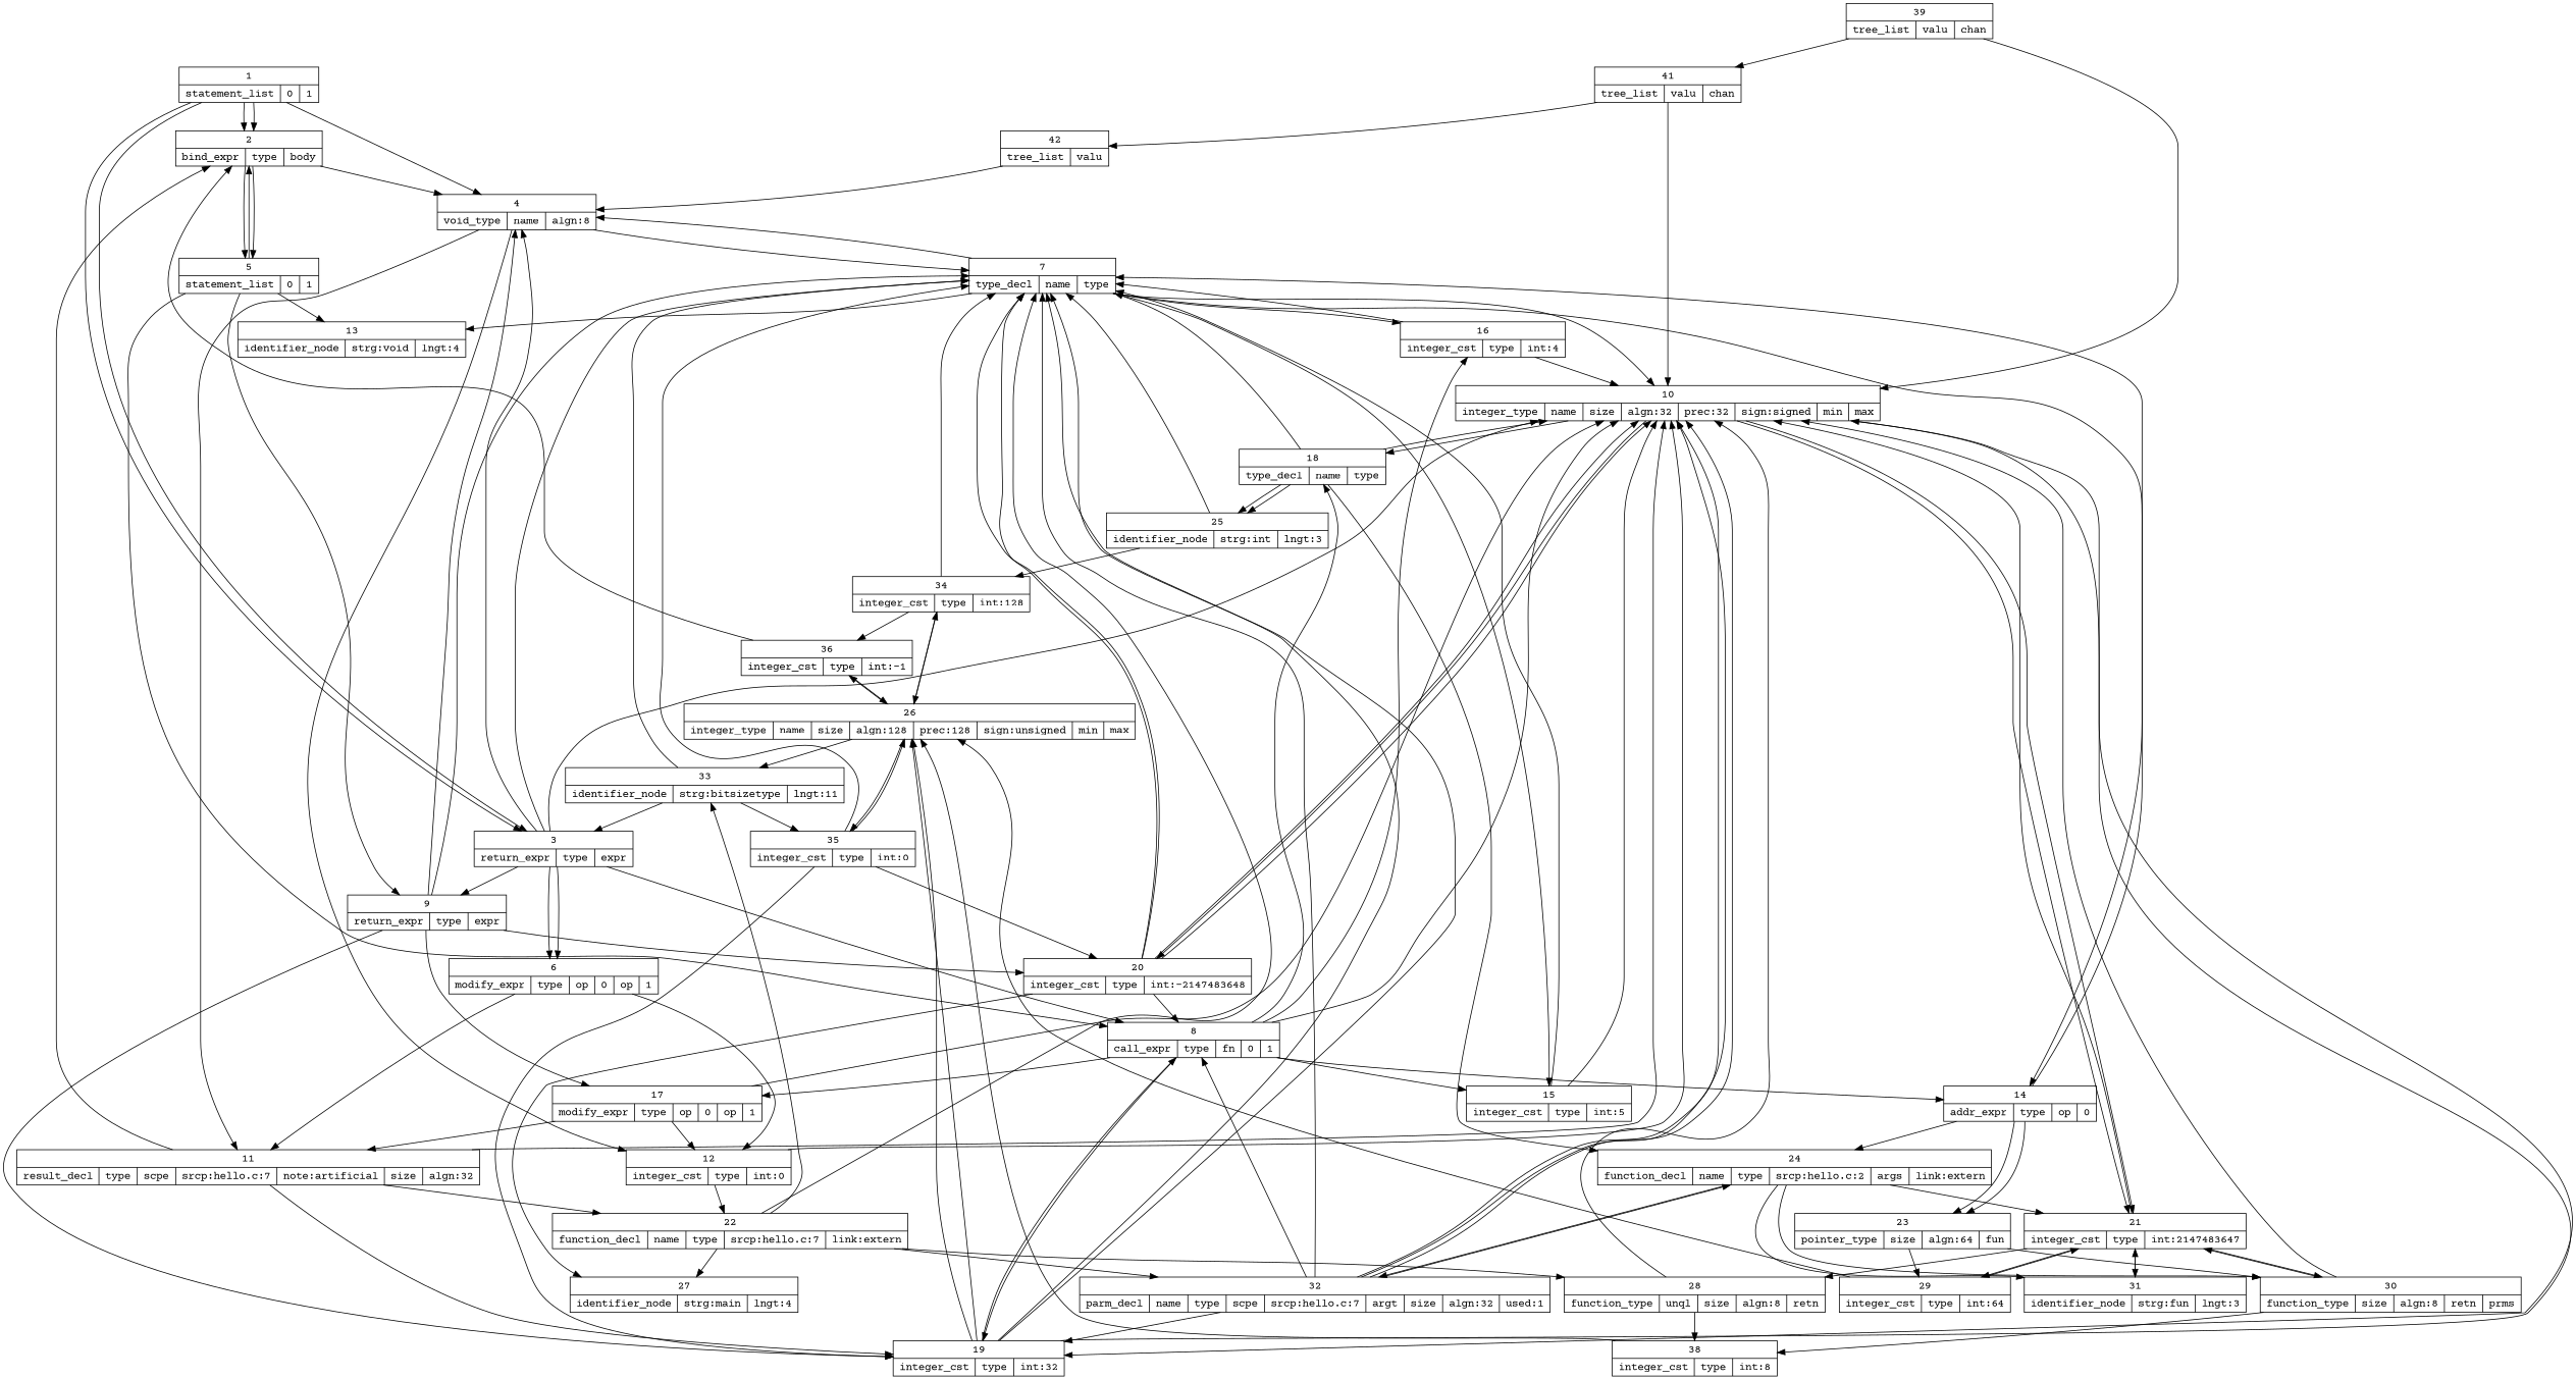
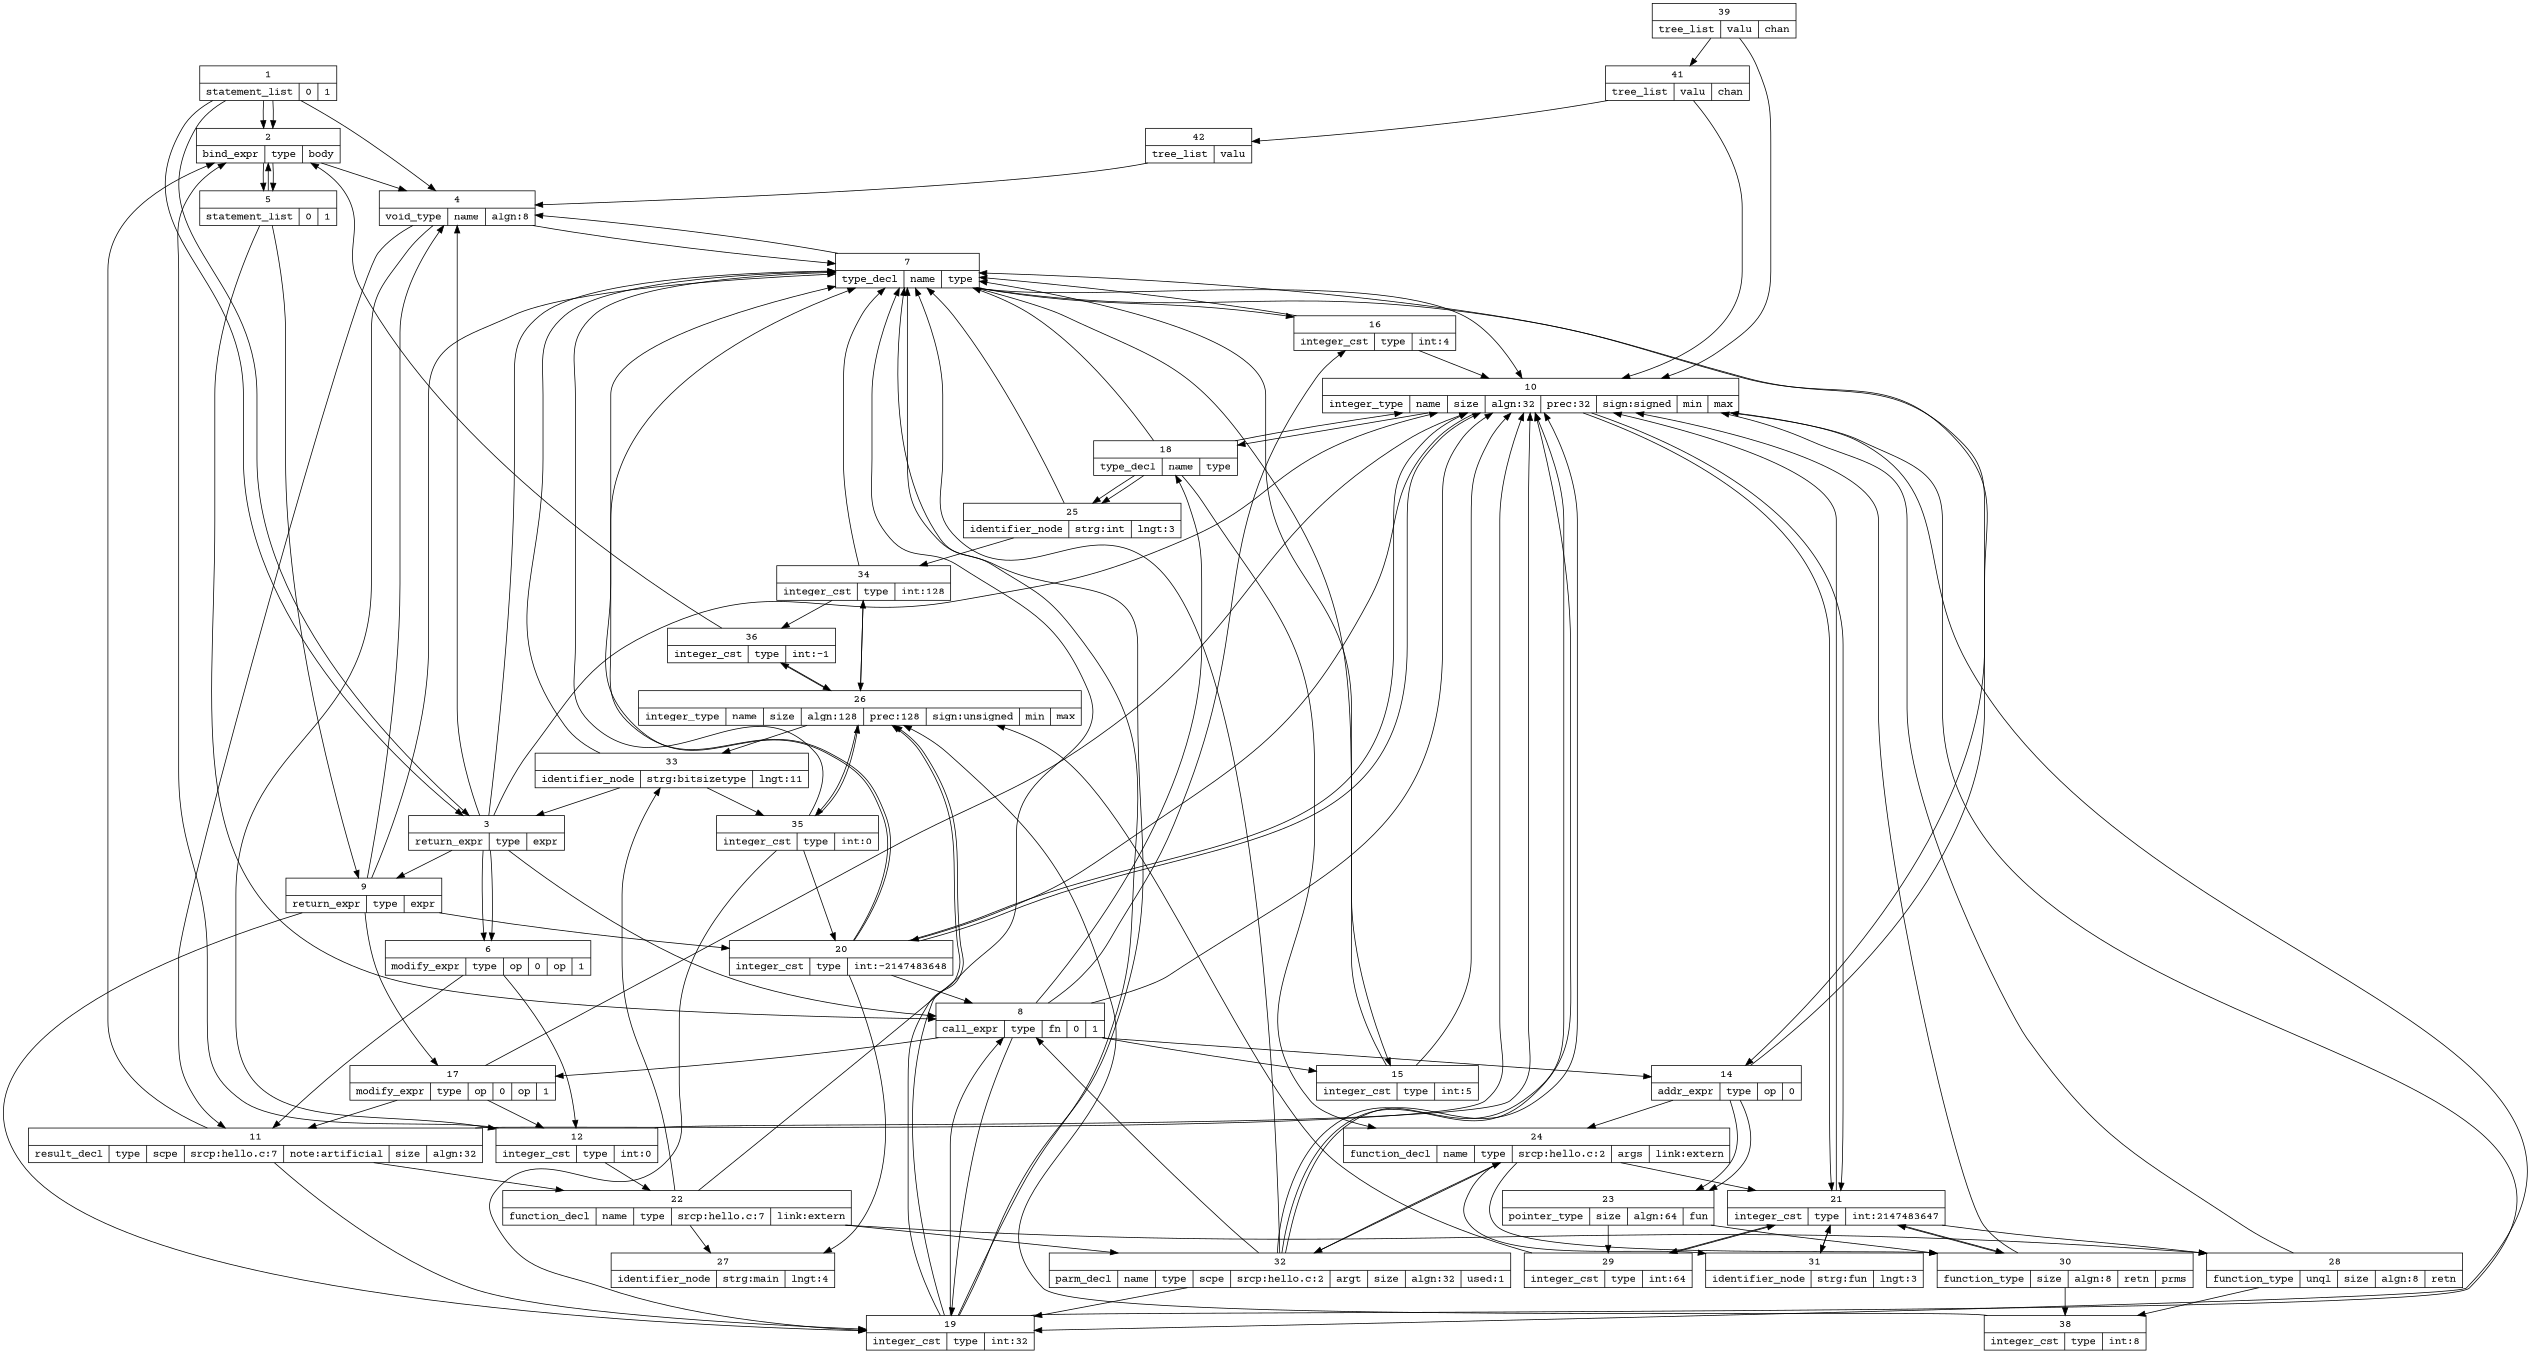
  digraph {
    fontname="Courier Prime"
    node [fontname="Courier Prime" shape=record]
    edge [fontname="Courier Prime" tailport=type]
    n1 [label="{1 | {statement_list | 0  | 1 }}"]
    n2 [label="{2 | {bind_expr | type  | body }}"]
    n3 [label="{3 | {return_expr | type  | expr }}"]
    n4 [label="{4 | {void_type | name  | algn:8}}"]
    n5 [label="{5 | {statement_list | 0  | 1 }}"]
    n6 [label="{6 | {modify_expr | type  | op | 0  | op | 1 }}"]
    n7 [label="{7 | {type_decl | name  | type }}"]
    n8 [label="{8 | {call_expr | type  | fn  | 0  | 1 }}"]
    n9 [label="{9 | {return_expr | type  | expr }}"]
    n10 [label="{10 | {integer_type | name  | size  | algn:32 | prec:32 | sign:signed | min  | max }}"]
    n11 [label="{11 | {result_decl | type  | scpe  | srcp:hello.c:7 | note:artificial | size  | algn:32}}"]
    n12 [label="{12 | {integer_cst | type  | int:0}}"]
-   n13 [label="{13 | {identifier_node | strg:void | lngt:4}}"]
    n14 [label="{14 | {addr_expr | type  | op | 0 }}"]
    n15 [label="{15 | {integer_cst | type  | int:5}}"]
    n16 [label="{16 | {integer_cst | type  | int:4}}"]
    n17 [label="{17 | {modify_expr | type  | op | 0  | op | 1 }}"]
    n18 [label="{18 | {type_decl | name  | type }}"]
    n19 [label="{19 | {integer_cst | type  | int:32}}"]
    n20 [label="{20 | {integer_cst | type  | int:-2147483648}}"]
    n21 [label="{21 | {integer_cst | type  | int:2147483647}}"]
    n22 [label="{22 | {function_decl | name  | type  | srcp:hello.c:7 | link:extern}}"]
    n23 [label="{23 | {pointer_type | size  | algn:64 | fun }}"]
    n24 [label="{24 | {function_decl | name  | type  | srcp:hello.c:2 | args  | link:extern}}"]
    n25 [label="{25 | {identifier_node | strg:int | lngt:3}}"]
    n26 [label="{26 | {integer_type | name  | size  | algn:128 | prec:128 | sign:unsigned | min  | max }}"]
    n27 [label="{27 | {identifier_node | strg:main | lngt:4}}"]
    n28 [label="{28 | {function_type | unql  | size  | algn:8 | retn }}"]
    n29 [label="{29 | {integer_cst | type  | int:64}}"]
    n30 [label="{30 | {function_type | size  | algn:8 | retn  | prms }}"]
    n31 [label="{31 | {identifier_node | strg:fun | lngt:3}}"]
-   n32 [label="{32 | {parm_decl | name  | type  | scpe  | srcp:hello.c:7 | argt  | size  | algn:32 | used:1}}"]
+   n32 [label="{32 | {parm_decl | name  | type  | scpe  | srcp:hello.c:2 | argt  | size  | algn:32 | used:1}}"]
    n33 [label="{33 | {identifier_node | strg:bitsizetype | lngt:11}}"]
    n34 [label="{34 | {integer_cst | type  | int:128}}"]
    n35 [label="{35 | {integer_cst | type  | int:0}}"]
    n36 [label="{36 | {integer_cst | type  | int:-1}}"]
    n37 [label="{38 | {integer_cst | type  | int:8}}"]
    n38 [label="{39 | {tree_list | valu  | chan }}"]
    n39 [label="{41 | {tree_list | valu  | chan }}"]
    n40 [label="{42 | {tree_list | valu }}"]
    n1 -> n2
    n1 -> n2 [tailport=0]
    n1 -> n3 [tailport=vars]
    n1 -> n3 [tailport=1]
    n1 -> n4 [tailport=body]
    n2 -> n4
    n2 -> n5 [tailport=name]
    n2 -> n5 [tailport=body]
    n3 -> n4
    n3 -> n6 [tailport=name]
    n3 -> n6 [tailport=expr]
    n3 -> n7
    n3 -> n8 [tailport=scpe]
    n3 -> n9 [tailport=init]
    n3 -> n10 [tailport=size]
    n4 -> n7 [tailport=name]
    n4 -> n11 [tailport=0]
    n4 -> n12 [tailport=1]
    n5 -> n2
    n5 -> n8 [tailport=0]
    n5 -> n9 [tailport=1]
-   n5 -> n13 [tailport=name]
    n6 -> n11 [tailport=0]
    n6 -> n12 [tailport=1]
    n7 -> n4
    n7 -> n10 [tailport=size]
-   n7 -> n13 [tailport=name]
    n7 -> n14 [tailport=name]
    n7 -> n15 [tailport=min]
    n7 -> n16 [tailport=max]
    n8 -> n10
    n8 -> n14 [tailport=fn]
    n8 -> n15 [tailport=0]
    n8 -> n16 [tailport=1]
    n8 -> n17 [tailport=name]
    n8 -> n18
    n8 -> n19 [tailport=args]
    n9 -> n4
    n9 -> n7
    n9 -> n17 [tailport=expr]
    n9 -> n19 [tailport=1]
    n9 -> n20 [tailport=0]
    n10 -> n18 [tailport=name]
    n10 -> n19 [tailport=size]
    n10 -> n20 [tailport=min]
    n10 -> n21
    n10 -> n21 [tailport=max]
    n11 -> n2
    n11 -> n10
    n11 -> n19 [tailport=size]
    n11 -> n22 [tailport=scpe]
+   n12 -> n2
    n12 -> n10
    n12 -> n22 [tailport=expr]
    n14 -> n7
    n14 -> n23 [tailport=name]
    n14 -> n23
    n14 -> n24 [tailport=0]
    n15 -> n7
    n15 -> n10
    n16 -> n7
    n16 -> n10
    n17 -> n10
    n17 -> n11 [tailport=0]
    n17 -> n12 [tailport=1]
    n18 -> n7 [tailport=retn]
    n18 -> n10
    n18 -> n24 [tailport=size]
    n18 -> n25 [tailport=prms]
    n18 -> n25 [tailport=name]
    n19 -> n7
    n19 -> n7 [tailport=argt]
    n19 -> n8 [tailport=scpe]
    n19 -> n10 [tailport=size]
    n19 -> n26 [tailport=name]
    n19 -> n26
    n20 -> n7
    n20 -> n7 [tailport=argt]
    n20 -> n8 [tailport=scpe]
    n20 -> n10 [tailport=size]
    n20 -> n10
    n20 -> n27 [tailport=name]
    n21 -> n10
    n21 -> n28 [tailport=name]
    n21 -> n29 [tailport=size]
    n21 -> n30 [tailport=min]
    n21 -> n31 [tailport=max]
    n22 -> n7
    n22 -> n27 [tailport=name]
    n22 -> n28
    n22 -> n32 [tailport=0]
    n22 -> n33 [tailport=1]
    n23 -> n29 [tailport=size]
    n23 -> n30 [tailport=ptd]
    n24 -> n21
    n24 -> n30
    n24 -> n31 [tailport=name]
    n24 -> n32 [tailport=args]
    n25 -> n7 [tailport=valu]
    n25 -> n34 [tailport=chan]
    n26 -> n33 [tailport=name]
    n26 -> n34 [tailport=size]
    n26 -> n35 [tailport=min]
    n26 -> n36 [tailport=max]
    n28 -> n10 [tailport=retn]
    n28 -> n37 [tailport=size]
    n29 -> n21
    n29 -> n26
    n30 -> n10 [tailport=retn]
    n30 -> n21
    n30 -> n37 [tailport=size]
    n31 -> n21
    n32 -> n7
    n32 -> n8 [tailport=scpe]
    n32 -> n10 [tailport=size]
    n32 -> n10
    n32 -> n10 [tailport=argt]
    n32 -> n19 [tailport=size]
    n32 -> n24 [tailport=scpe]
    n33 -> n3 [tailport=1]
    n33 -> n7
    n33 -> n35 [tailport=0]
    n34 -> n7 [tailport=valu]
    n34 -> n26
    n34 -> n36 [tailport=chan]
    n35 -> n7
    n35 -> n19 [tailport=1]
    n35 -> n20 [tailport=0]
    n35 -> n26
    n36 -> n2 [tailport=valu]
    n36 -> n26
    n37 -> n26
    n38 -> n10 [tailport=valu]
    n38 -> n39 [tailport=chan]
    n39 -> n10 [tailport=valu]
    n39 -> n40 [tailport=chan]
    n40 -> n4 [tailport=valu]
  }
